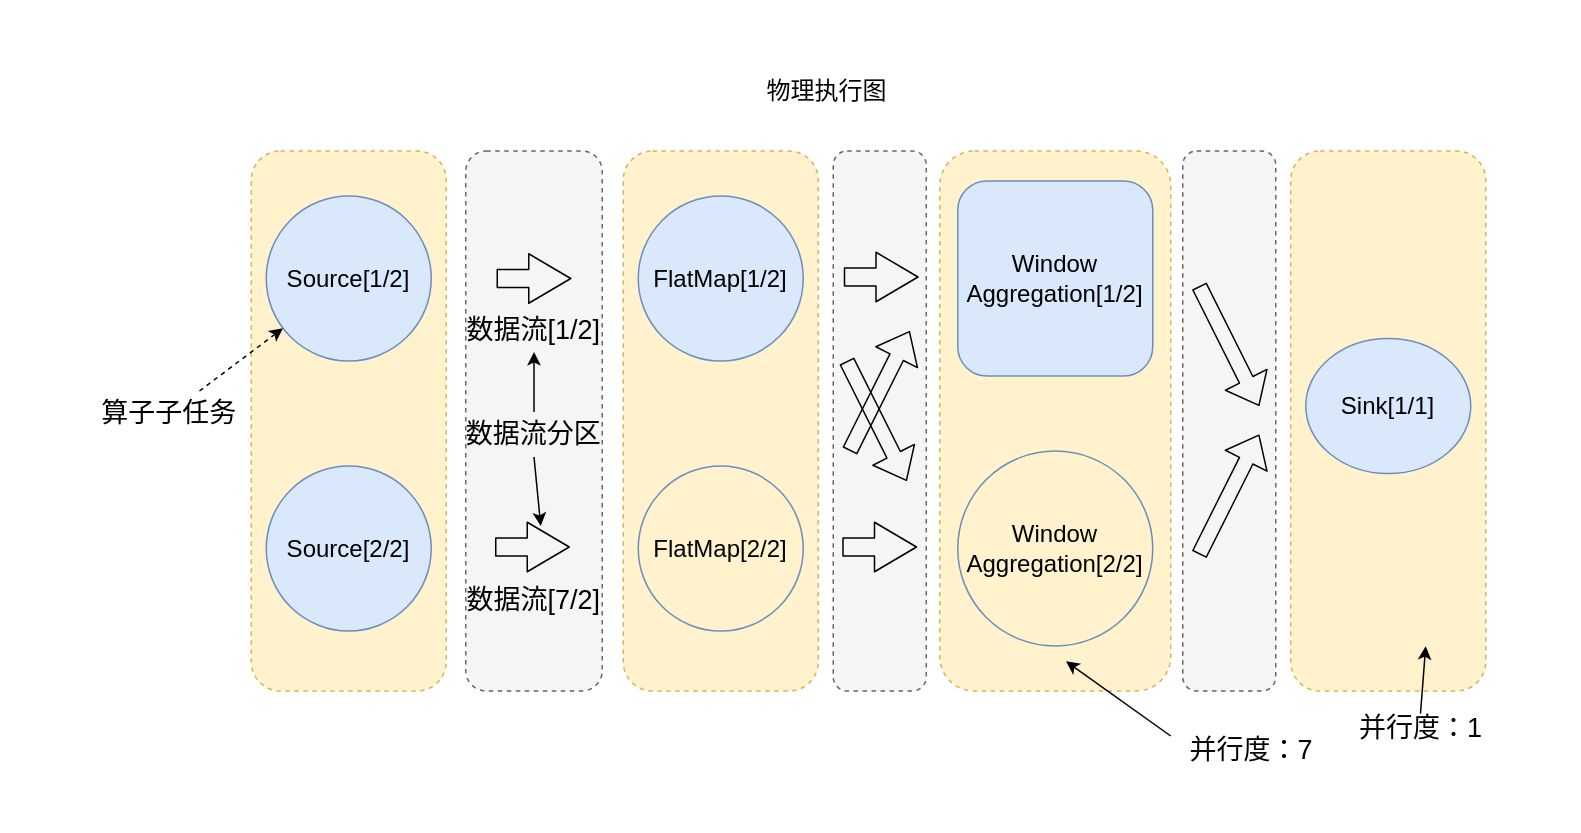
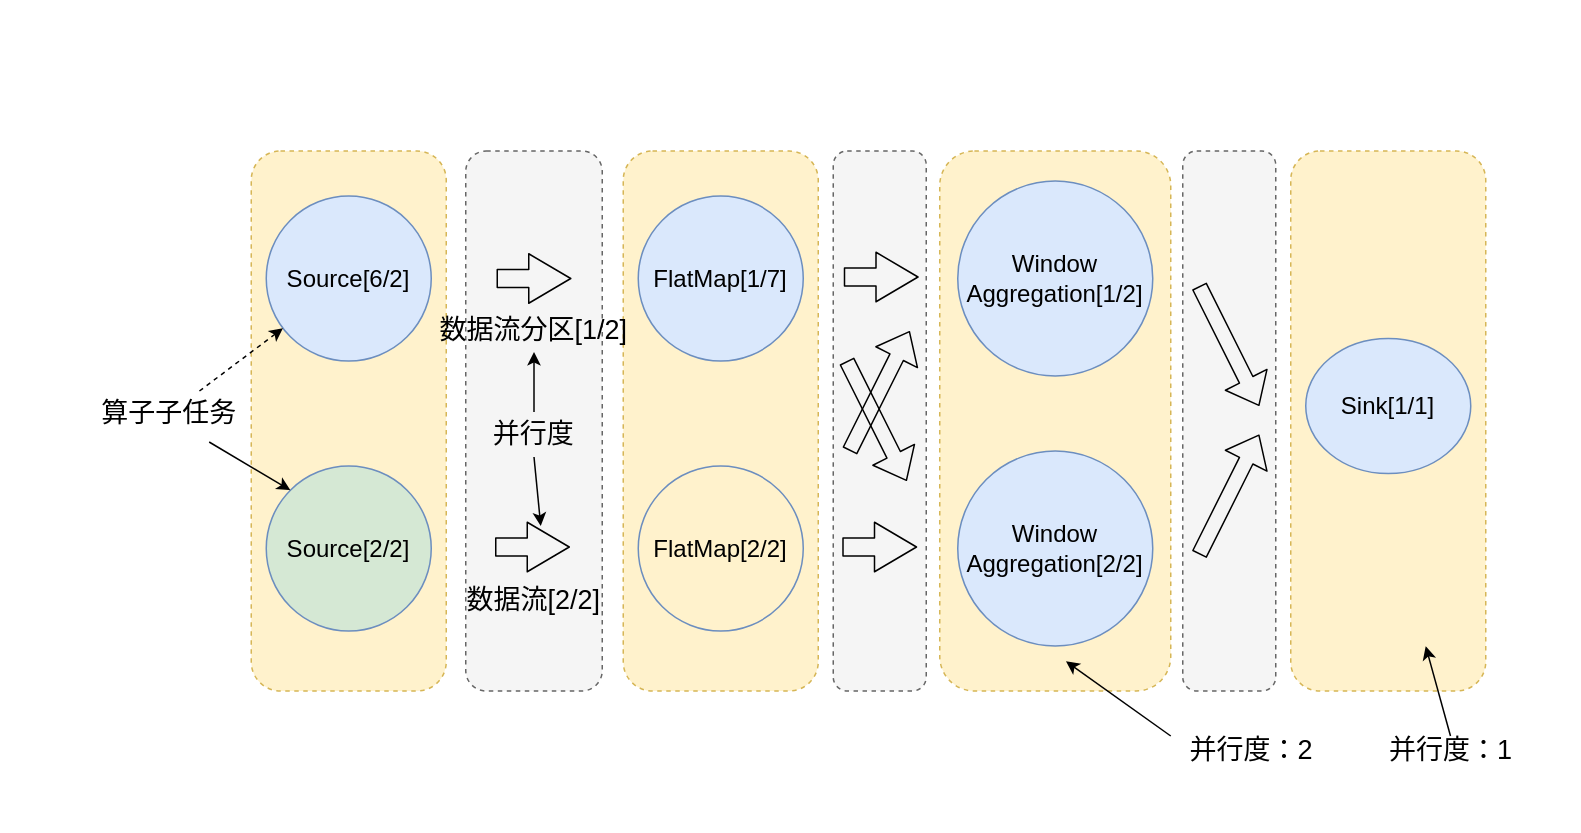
  <mxCell id="0" />
  <mxCell id="1" parent="0" />
  <mxCell id="2" value="" style="rounded=0;whiteSpace=wrap;html=1;strokeColor=none;" parent="1" vertex="1"><mxGeometry x="52" y="20" width="980" height="512.5" as="geometry" /></mxCell>
  <mxCell id="3" value="" style="rounded=1;whiteSpace=wrap;html=1;dashed=1;fillColor=#fff2cc;strokeColor=#d6b656;" parent="1" vertex="1"><mxGeometry x="860" y="100" width="130" height="360" as="geometry" /></mxCell>
  <mxCell id="4" value="" style="rounded=1;whiteSpace=wrap;html=1;dashed=1;fillColor=#f5f5f5;strokeColor=#666666;fontColor=#333333;" parent="1" vertex="1"><mxGeometry x="788" y="100" width="62" height="360" as="geometry" /></mxCell>
  <mxCell id="5" value="" style="rounded=1;whiteSpace=wrap;html=1;dashed=1;fillColor=#fff2cc;strokeColor=#d6b656;" parent="1" vertex="1"><mxGeometry x="626" y="100" width="154" height="360" as="geometry" /></mxCell>
  <mxCell id="6" value="" style="rounded=1;whiteSpace=wrap;html=1;dashed=1;fillColor=#f5f5f5;strokeColor=#666666;fontColor=#333333;" parent="1" vertex="1"><mxGeometry x="555" y="100" width="62" height="360" as="geometry" /></mxCell>
  <mxCell id="7" value="" style="rounded=1;whiteSpace=wrap;html=1;dashed=1;fillColor=#fff2cc;strokeColor=#d6b656;" parent="1" vertex="1"><mxGeometry x="415" y="100" width="130" height="360" as="geometry" /></mxCell>
  <mxCell id="8" value="" style="rounded=1;whiteSpace=wrap;html=1;dashed=1;fillColor=#f5f5f5;strokeColor=#666666;fontColor=#333333;" parent="1" vertex="1"><mxGeometry x="310" y="100" width="91" height="360" as="geometry" /></mxCell>
  <mxCell id="9" value="" style="rounded=1;whiteSpace=wrap;html=1;dashed=1;fillColor=#fff2cc;strokeColor=#d6b656;" parent="1" vertex="1"><mxGeometry x="167" y="100" width="130" height="360" as="geometry" /></mxCell>
- <mxCell id="10" value="&lt;font style=&quot;font-size: 16px&quot;&gt;FlatMap[1/2]&lt;br&gt;&lt;/font&gt;" style="ellipse;whiteSpace=wrap;html=1;aspect=fixed;fillColor=#dae8fc;strokeColor=#6c8ebf;" parent="1" vertex="1"><mxGeometry x="425" y="130" width="110" height="110" as="geometry" /></mxCell>
- <mxCell id="11" value="&lt;span style=&quot;font-size: 16px&quot;&gt;Source[1/2]&lt;/span&gt;" style="ellipse;whiteSpace=wrap;html=1;aspect=fixed;fillColor=#dae8fc;strokeColor=#6c8ebf;" parent="1" vertex="1"><mxGeometry x="177" y="130" width="110" height="110" as="geometry" /></mxCell>
- <mxCell id="12" value="&lt;span style=&quot;font-size: 16px&quot;&gt;Window&lt;br&gt;Aggregation[1/2]&lt;br&gt;&lt;/span&gt;" style="whiteSpace=wrap;html=1;aspect=fixed;fillColor=#dae8fc;strokeColor=#6c8ebf;rounded=1;" parent="1" vertex="1"><mxGeometry x="638" y="120" width="130" height="130" as="geometry" /></mxCell>
+ <mxCell id="10" value="&lt;font style=&quot;font-size: 16px&quot;&gt;FlatMap[1/7]&lt;br&gt;&lt;/font&gt;" style="ellipse;whiteSpace=wrap;html=1;aspect=fixed;fillColor=#dae8fc;strokeColor=#6c8ebf;" parent="1" vertex="1"><mxGeometry x="425" y="130" width="110" height="110" as="geometry" /></mxCell>
+ <mxCell id="11" value="&lt;span style=&quot;font-size: 16px&quot;&gt;Source[6/2]&lt;/span&gt;" style="ellipse;whiteSpace=wrap;html=1;aspect=fixed;fillColor=#dae8fc;strokeColor=#6c8ebf;" parent="1" vertex="1"><mxGeometry x="177" y="130" width="110" height="110" as="geometry" /></mxCell>
+ <mxCell id="12" value="&lt;span style=&quot;font-size: 16px&quot;&gt;Window&lt;br&gt;Aggregation[1/2]&lt;br&gt;&lt;/span&gt;" style="ellipse;whiteSpace=wrap;html=1;aspect=fixed;fillColor=#dae8fc;strokeColor=#6c8ebf;" parent="1" vertex="1"><mxGeometry x="638" y="120" width="130" height="130" as="geometry" /></mxCell>
  <mxCell id="13" value="&lt;span style=&quot;font-size: 16px&quot;&gt;Sink[1/1]&lt;/span&gt;" style="ellipse;whiteSpace=wrap;html=1;aspect=fixed;fillColor=#dae8fc;strokeColor=#6c8ebf;" parent="1" vertex="1"><mxGeometry x="870" y="225" width="110" height="90" as="geometry" /></mxCell>
  <mxCell id="14" value="" style="shape=flexArrow;endArrow=classic;html=1;width=12;endSize=9;" parent="1" edge="1"><mxGeometry width="50" height="50" relative="1" as="geometry"><mxPoint x="330.5" y="185" as="sourcePoint" /><mxPoint x="380.5" y="185" as="targetPoint" /></mxGeometry></mxCell>
  <mxCell id="15" value="" style="shape=flexArrow;endArrow=classic;html=1;width=12;endSize=9;" parent="1" edge="1"><mxGeometry width="50" height="50" relative="1" as="geometry"><mxPoint x="562" y="184" as="sourcePoint" /><mxPoint x="612" y="184" as="targetPoint" /></mxGeometry></mxCell>
- <mxCell id="16" value="&lt;span style=&quot;font-size: 16px;&quot;&gt;物理执行图&lt;/span&gt;" style="text;html=1;strokeColor=none;fillColor=none;align=center;verticalAlign=middle;whiteSpace=wrap;rounded=0;horizontal=1;textDirection=rtl;flipH=1;fontSize=16;" parent="1" vertex="1"><mxGeometry x="461" y="50" width="180" height="20" as="geometry" /></mxCell>
- <mxCell id="17" value="&lt;font style=&quot;font-size: 18px&quot;&gt;数据流[1/2]&lt;br&gt;&lt;/font&gt;" style="text;html=1;strokeColor=none;fillColor=none;align=center;verticalAlign=middle;whiteSpace=wrap;rounded=0;" parent="1" vertex="1"><mxGeometry x="243" y="210" width="225" height="20" as="geometry" /></mxCell>
- <mxCell id="18" value="&lt;span style=&quot;font-size: 16px&quot;&gt;Source[2/2]&lt;/span&gt;" style="ellipse;whiteSpace=wrap;html=1;aspect=fixed;fillColor=#dae8fc;strokeColor=#6c8ebf;" parent="1" vertex="1"><mxGeometry x="177" y="310" width="110" height="110" as="geometry" /></mxCell>
+ <mxCell id="17" value="&lt;font style=&quot;font-size: 18px&quot;&gt;数据流分区[1/2]&lt;br&gt;&lt;/font&gt;" style="text;html=1;strokeColor=none;fillColor=none;align=center;verticalAlign=middle;whiteSpace=wrap;rounded=0;" parent="1" vertex="1"><mxGeometry x="243" y="210" width="225" height="20" as="geometry" /></mxCell>
+ <mxCell id="18" value="&lt;span style=&quot;font-size: 16px&quot;&gt;Source[2/2]&lt;/span&gt;" style="ellipse;whiteSpace=wrap;html=1;aspect=fixed;fillColor=#d5e8d4;strokeColor=#6c8ebf;" parent="1" vertex="1"><mxGeometry x="177" y="310" width="110" height="110" as="geometry" /></mxCell>
  <mxCell id="19" value="" style="shape=flexArrow;endArrow=classic;html=1;width=12;endSize=9;" parent="1" edge="1"><mxGeometry width="50" height="50" relative="1" as="geometry"><mxPoint x="329.5" y="364" as="sourcePoint" /><mxPoint x="379.5" y="364" as="targetPoint" /></mxGeometry></mxCell>
  <mxCell id="20" value="&lt;font style=&quot;font-size: 16px&quot;&gt;FlatMap[2/2]&lt;br&gt;&lt;/font&gt;" style="ellipse;whiteSpace=wrap;html=1;aspect=fixed;fillColor=#fff2cc;strokeColor=#6c8ebf;" parent="1" vertex="1"><mxGeometry x="425" y="310" width="110" height="110" as="geometry" /></mxCell>
  <mxCell id="21" value="" style="shape=flexArrow;endArrow=classic;html=1;width=12;endSize=9;" parent="1" edge="1"><mxGeometry width="50" height="50" relative="1" as="geometry"><mxPoint x="561" y="364" as="sourcePoint" /><mxPoint x="611" y="364" as="targetPoint" /></mxGeometry></mxCell>
  <mxCell id="22" value="" style="shape=flexArrow;endArrow=classic;html=1;" parent="1" edge="1"><mxGeometry width="50" height="50" relative="1" as="geometry"><mxPoint x="564" y="240" as="sourcePoint" /><mxPoint x="604" y="320" as="targetPoint" /></mxGeometry></mxCell>
  <mxCell id="23" value="" style="shape=flexArrow;endArrow=classic;html=1;" parent="1" edge="1"><mxGeometry width="50" height="50" relative="1" as="geometry"><mxPoint x="566" y="300" as="sourcePoint" /><mxPoint x="606" y="220" as="targetPoint" /></mxGeometry></mxCell>
- <mxCell id="24" value="&lt;span style=&quot;font-size: 16px&quot;&gt;Window&lt;br&gt;Aggregation[2/2]&lt;br&gt;&lt;/span&gt;" style="ellipse;whiteSpace=wrap;html=1;aspect=fixed;fillColor=#fff2cc;strokeColor=#6c8ebf;" parent="1" vertex="1"><mxGeometry x="638" y="300" width="130" height="130" as="geometry" /></mxCell>
+ <mxCell id="24" value="&lt;span style=&quot;font-size: 16px&quot;&gt;Window&lt;br&gt;Aggregation[2/2]&lt;br&gt;&lt;/span&gt;" style="ellipse;whiteSpace=wrap;html=1;aspect=fixed;fillColor=#dae8fc;strokeColor=#6c8ebf;" parent="1" vertex="1"><mxGeometry x="638" y="300" width="130" height="130" as="geometry" /></mxCell>
  <mxCell id="25" value="&lt;font style=&quot;font-size: 18px&quot;&gt;算子子任务&lt;br&gt;&lt;/font&gt;" style="text;html=1;strokeColor=none;fillColor=none;align=center;verticalAlign=middle;whiteSpace=wrap;rounded=0;" parent="1" vertex="1"><mxGeometry x="20" y="260" width="185" height="30" as="geometry" /></mxCell>
- <mxCell id="26" value="&lt;font style=&quot;font-size: 18px&quot;&gt;数据流[7/2]&lt;br&gt;&lt;/font&gt;" style="text;html=1;strokeColor=none;fillColor=none;align=center;verticalAlign=middle;whiteSpace=wrap;rounded=0;" parent="1" vertex="1"><mxGeometry x="243" y="390" width="225" height="20" as="geometry" /></mxCell>
+ <mxCell id="26" value="&lt;font style=&quot;font-size: 18px&quot;&gt;数据流[2/2]&lt;br&gt;&lt;/font&gt;" style="text;html=1;strokeColor=none;fillColor=none;align=center;verticalAlign=middle;whiteSpace=wrap;rounded=0;" parent="1" vertex="1"><mxGeometry x="243" y="390" width="225" height="20" as="geometry" /></mxCell>
  <mxCell id="27" value="" style="endArrow=classic;html=1;dashed=1;" parent="1" source="25" target="11" edge="1"><mxGeometry width="50" height="50" relative="1" as="geometry"><mxPoint x="230" y="300" as="sourcePoint" /><mxPoint x="280" y="250" as="targetPoint" /></mxGeometry></mxCell>
- <mxCell id="29" value="&lt;font style=&quot;font-size: 18px&quot;&gt;数据流分区&lt;br&gt;&lt;/font&gt;" style="text;html=1;strokeColor=none;fillColor=none;align=center;verticalAlign=middle;whiteSpace=wrap;rounded=0;" parent="1" vertex="1"><mxGeometry x="263" y="274" width="185" height="30" as="geometry" /></mxCell>
+ <mxCell id="28" value="" style="endArrow=classic;html=1;entryX=0;entryY=0;entryDx=0;entryDy=0;exitX=0.643;exitY=1.133;exitDx=0;exitDy=0;exitPerimeter=0;" parent="1" source="25" target="18" edge="1"><mxGeometry width="50" height="50" relative="1" as="geometry"><mxPoint x="117.826" y="275" as="sourcePoint" /><mxPoint x="195.807" y="224.853" as="targetPoint" /></mxGeometry></mxCell>
+ <mxCell id="29" value="&lt;font style=&quot;font-size: 18px&quot;&gt;并行度&lt;br&gt;&lt;/font&gt;" style="text;html=1;strokeColor=none;fillColor=none;align=center;verticalAlign=middle;whiteSpace=wrap;rounded=0;" parent="1" vertex="1"><mxGeometry x="263" y="274" width="185" height="30" as="geometry" /></mxCell>
  <mxCell id="30" value="" style="endArrow=classic;html=1;exitX=0.5;exitY=0;exitDx=0;exitDy=0;entryX=0.5;entryY=1;entryDx=0;entryDy=0;" parent="1" edge="1"><mxGeometry width="50" height="50" relative="1" as="geometry"><mxPoint x="355.5" y="274" as="sourcePoint" /><mxPoint x="355.5" y="234" as="targetPoint" /></mxGeometry></mxCell>
  <mxCell id="31" value="" style="endArrow=classic;html=1;exitX=0.5;exitY=1;exitDx=0;exitDy=0;" parent="1" source="29" edge="1"><mxGeometry width="50" height="50" relative="1" as="geometry"><mxPoint x="355.5" y="297" as="sourcePoint" /><mxPoint x="360" y="350" as="targetPoint" /></mxGeometry></mxCell>
  <mxCell id="32" value="" style="shape=flexArrow;endArrow=classic;html=1;" parent="1" edge="1"><mxGeometry width="50" height="50" relative="1" as="geometry"><mxPoint x="799" y="369" as="sourcePoint" /><mxPoint x="839" y="289" as="targetPoint" /></mxGeometry></mxCell>
  <mxCell id="33" value="" style="shape=flexArrow;endArrow=classic;html=1;" parent="1" edge="1"><mxGeometry width="50" height="50" relative="1" as="geometry"><mxPoint x="799" y="190" as="sourcePoint" /><mxPoint x="839" y="270" as="targetPoint" /></mxGeometry></mxCell>
  <mxCell id="34" value="" style="endArrow=classic;html=1;" parent="1" edge="1"><mxGeometry width="50" height="50" relative="1" as="geometry"><mxPoint x="780" y="490" as="sourcePoint" /><mxPoint x="710.148" y="440.196" as="targetPoint" /></mxGeometry></mxCell>
- <mxCell id="35" value="&lt;font style=&quot;font-size: 18px&quot;&gt;并行度：7&lt;/font&gt;" style="text;html=1;strokeColor=none;fillColor=none;align=center;verticalAlign=middle;whiteSpace=wrap;rounded=0;" parent="1" vertex="1"><mxGeometry x="788" y="490" width="92" height="20" as="geometry" /></mxCell>
- <mxCell id="36" value="&lt;font style=&quot;font-size: 18px&quot;&gt;并行度：1&lt;/font&gt;" style="text;html=1;strokeColor=none;fillColor=none;align=center;verticalAlign=middle;whiteSpace=wrap;rounded=0;" parent="1" vertex="1"><mxGeometry x="900.5" y="475" width="92" height="20" as="geometry" /></mxCell>
+ <mxCell id="35" value="&lt;font style=&quot;font-size: 18px&quot;&gt;并行度：2&lt;/font&gt;" style="text;html=1;strokeColor=none;fillColor=none;align=center;verticalAlign=middle;whiteSpace=wrap;rounded=0;" parent="1" vertex="1"><mxGeometry x="788" y="490" width="92" height="20" as="geometry" /></mxCell>
+ <mxCell id="36" value="&lt;font style=&quot;font-size: 18px&quot;&gt;并行度：1&lt;/font&gt;" style="text;html=1;strokeColor=none;fillColor=none;align=center;verticalAlign=middle;whiteSpace=wrap;rounded=0;" parent="1" vertex="1"><mxGeometry x="920.5" y="490" width="92" height="20" as="geometry" /></mxCell>
  <mxCell id="37" value="" style="endArrow=classic;html=1;exitX=0.5;exitY=0;exitDx=0;exitDy=0;entryX=0.692;entryY=0.917;entryDx=0;entryDy=0;entryPerimeter=0;" parent="1" source="36" target="3" edge="1"><mxGeometry width="50" height="50" relative="1" as="geometry"><mxPoint x="790" y="500" as="sourcePoint" /><mxPoint x="720.148" y="450.196" as="targetPoint" /></mxGeometry></mxCell>
